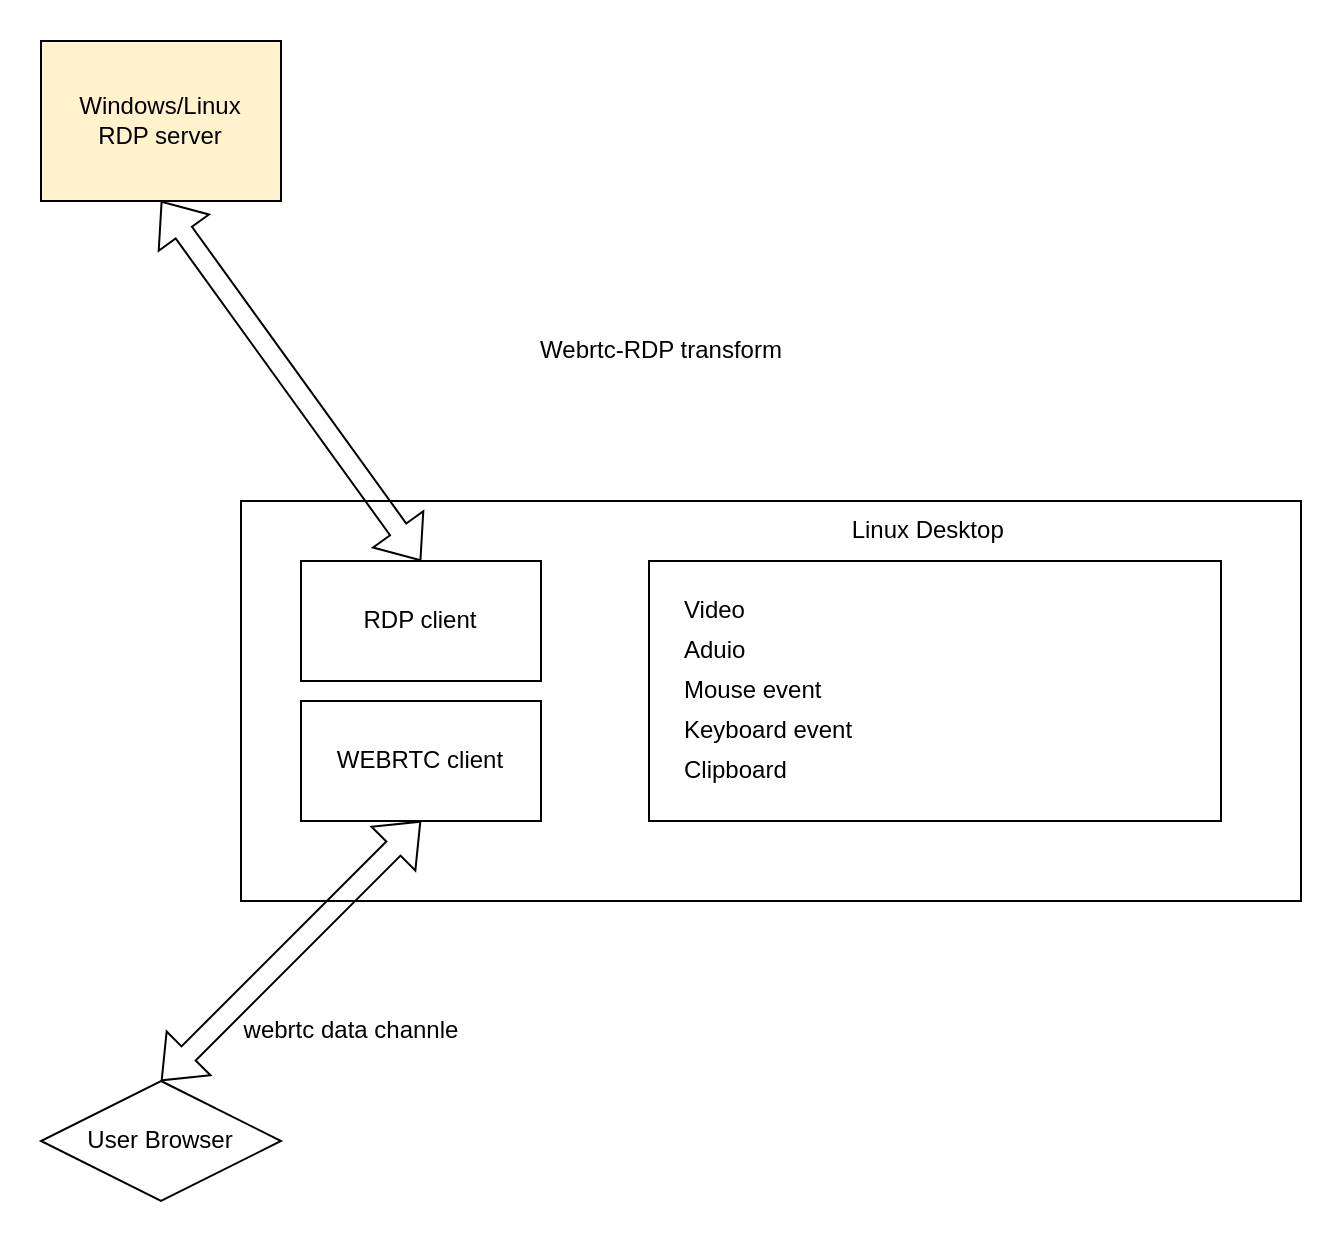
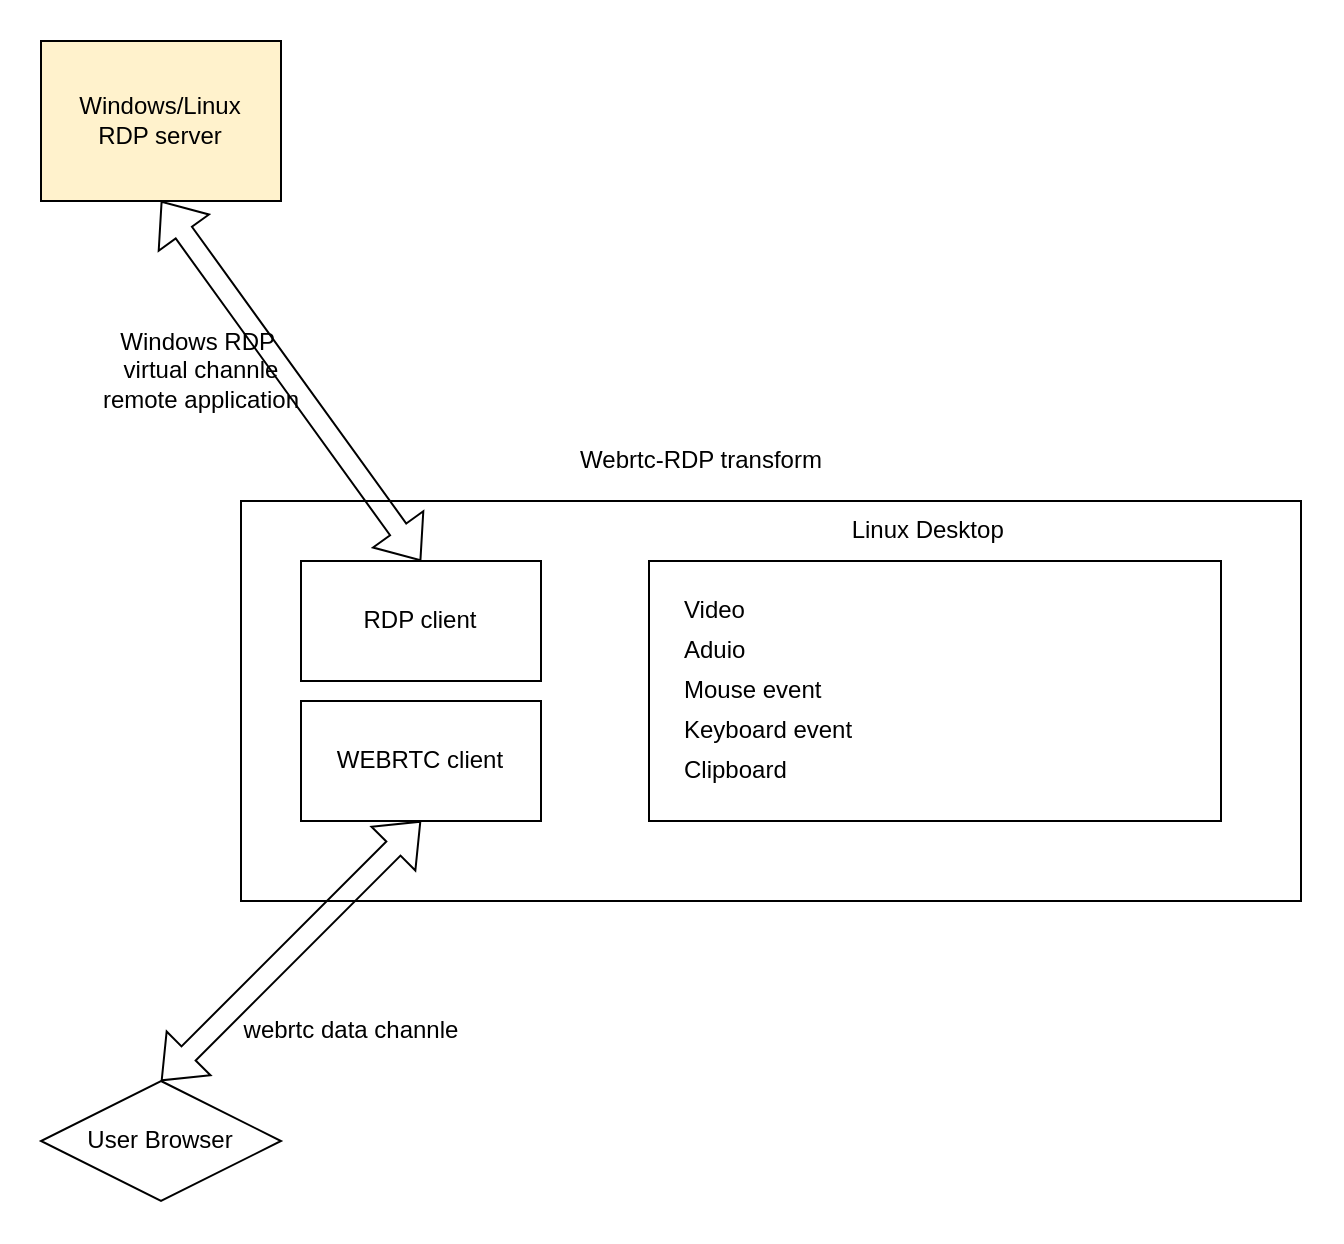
  <mxCell id="0" />
  <mxCell id="1" parent="0" />
  <mxCell id="2" value="Windows/Linux&lt;br&gt;RDP server" style="rounded=0;whiteSpace=wrap;html=1;fillColor=#fff2cc;" vertex="1" parent="1"><mxGeometry x="20" y="20" width="120" height="80" as="geometry" /></mxCell>
  <mxCell id="3" value="" style="shape=flexArrow;endArrow=classic;startArrow=classic;html=1;rounded=0;entryX=0.5;entryY=1;entryDx=0;entryDy=0;exitX=0.5;exitY=0;exitDx=0;exitDy=0;" edge="1" parent="1" source="6" target="2"><mxGeometry width="100" height="100" relative="1" as="geometry"><mxPoint x="430" y="230" as="sourcePoint" /><mxPoint x="530" y="130" as="targetPoint" /></mxGeometry></mxCell>
  <mxCell id="4" value="" style="rounded=0;whiteSpace=wrap;html=1;fillColor=none;" vertex="1" parent="1"><mxGeometry x="120" y="250" width="530" height="200" as="geometry" /></mxCell>
- <mxCell id="5" value="Webrtc-RDP transform" style="text;html=1;align=center;verticalAlign=middle;resizable=0;points=[];autosize=1;strokeColor=none;fillColor=none;" vertex="1" parent="1"><mxGeometry x="260" y="160" width="140" height="30" as="geometry" /></mxCell>
+ <mxCell id="5" value="Webrtc-RDP transform" style="text;html=1;align=center;verticalAlign=middle;resizable=0;points=[];autosize=1;strokeColor=none;fillColor=none;" vertex="1" parent="1"><mxGeometry x="280" y="215" width="140" height="30" as="geometry" /></mxCell>
  <mxCell id="6" value="RDP client" style="rounded=0;whiteSpace=wrap;html=1;fillColor=none;" vertex="1" parent="1"><mxGeometry x="150" y="280" width="120" height="60" as="geometry" /></mxCell>
  <mxCell id="7" value="" style="rounded=0;whiteSpace=wrap;html=1;fillColor=none;" vertex="1" parent="1"><mxGeometry x="324" y="280" width="286" height="130" as="geometry" /></mxCell>
  <mxCell id="8" value="&lt;span style=&quot;text-align: start;&quot;&gt;Linux&amp;nbsp;&lt;/span&gt;&lt;span style=&quot;background-color: initial; text-align: start;&quot;&gt;Desktop&amp;nbsp;&lt;/span&gt;&lt;span style=&quot;text-align: start;&quot;&gt;&lt;br&gt;&lt;/span&gt;" style="text;html=1;align=center;verticalAlign=middle;resizable=0;points=[];autosize=1;strokeColor=none;fillColor=none;" vertex="1" parent="1"><mxGeometry x="410" y="250" width="110" height="30" as="geometry" /></mxCell>
  <mxCell id="9" value="Video" style="text;html=1;align=left;verticalAlign=middle;resizable=0;points=[];autosize=1;strokeColor=none;fillColor=none;" vertex="1" parent="1"><mxGeometry x="340" y="290" width="50" height="30" as="geometry" /></mxCell>
  <mxCell id="10" value="Aduio" style="text;html=1;align=left;verticalAlign=middle;resizable=0;points=[];autosize=1;strokeColor=none;fillColor=none;" vertex="1" parent="1"><mxGeometry x="340" y="310" width="50" height="30" as="geometry" /></mxCell>
  <mxCell id="11" value="Mouse event" style="text;html=1;align=left;verticalAlign=middle;resizable=0;points=[];autosize=1;strokeColor=none;fillColor=none;" vertex="1" parent="1"><mxGeometry x="340" y="330" width="90" height="30" as="geometry" /></mxCell>
  <mxCell id="12" value="Keyboard event" style="text;html=1;align=left;verticalAlign=middle;resizable=0;points=[];autosize=1;strokeColor=none;fillColor=none;" vertex="1" parent="1"><mxGeometry x="340" y="350" width="110" height="30" as="geometry" /></mxCell>
  <mxCell id="13" value="WEBRTC client" style="rounded=0;whiteSpace=wrap;html=1;fillColor=none;" vertex="1" parent="1"><mxGeometry x="150" y="350" width="120" height="60" as="geometry" /></mxCell>
  <mxCell id="14" value="User Browser" style="rhombus;whiteSpace=wrap;html=1;fillColor=none;" vertex="1" parent="1"><mxGeometry x="20" y="540" width="120" height="60" as="geometry" /></mxCell>
  <mxCell id="15" value="" style="shape=flexArrow;endArrow=classic;startArrow=classic;html=1;rounded=0;entryX=0.5;entryY=1;entryDx=0;entryDy=0;exitX=0.5;exitY=0;exitDx=0;exitDy=0;" edge="1" parent="1" source="14" target="13"><mxGeometry width="100" height="100" relative="1" as="geometry"><mxPoint x="110" y="560" as="sourcePoint" /><mxPoint x="210" y="460" as="targetPoint" /></mxGeometry></mxCell>
  <mxCell id="16" value="Clipboard" style="text;html=1;align=left;verticalAlign=middle;resizable=0;points=[];autosize=1;strokeColor=none;fillColor=none;" vertex="1" parent="1"><mxGeometry x="340" y="370" width="70" height="30" as="geometry" /></mxCell>
+ <mxCell id="17" value="Windows RDP&amp;nbsp;&lt;br&gt;virtual channle&lt;br&gt;remote application" style="text;html=1;align=center;verticalAlign=middle;resizable=0;points=[];autosize=1;strokeColor=none;fillColor=none;" vertex="1" parent="1"><mxGeometry x="40" y="155" width="120" height="60" as="geometry" /></mxCell>
  <mxCell id="18" value="webrtc data channle" style="text;html=1;align=center;verticalAlign=middle;resizable=0;points=[];autosize=1;strokeColor=none;fillColor=none;" vertex="1" parent="1"><mxGeometry x="110" y="500" width="130" height="30" as="geometry" /></mxCell>
